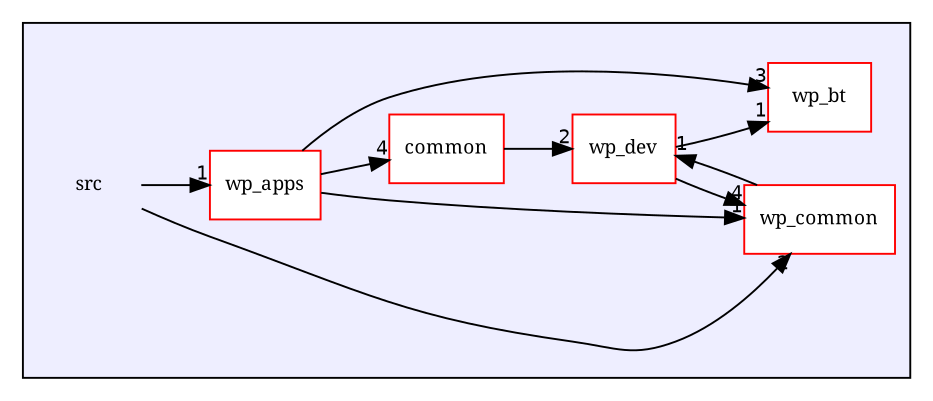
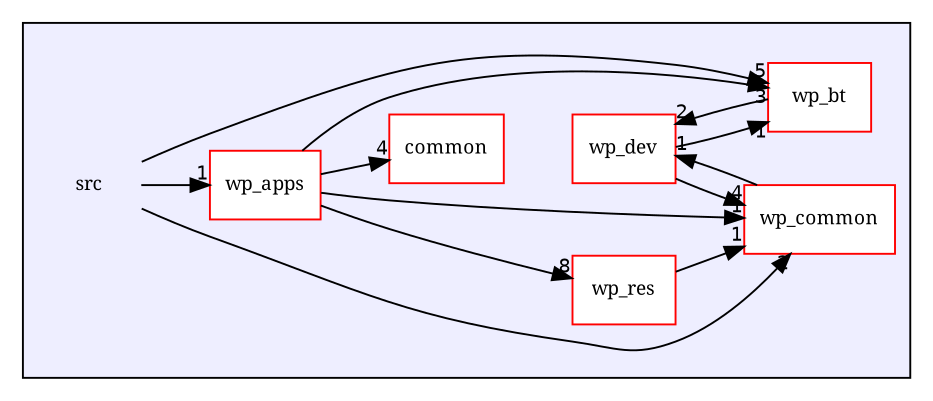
  digraph {
    compound=true
    fontname="Noto Serif"
    rankdir=LR
    node [fontname="Noto Serif" fontsize=10 shape=box color=red fillcolor=white style=filled]
    edge [fontname="Noto Serif" headlabel=1 labeldistance=1.5 labelfontname=Helvetica labelfontsize=10]
    n1 [label=src shape=plaintext color="" fillcolor="" style=""]
    n2 [label=common]
    n3 [label=wp_apps]
    n4 [label=wp_bt]
    n5 [label=wp_common]
    n6 [label=wp_dev]
+   n7 [label=wp_res]
    subgraph cluster_1 {
      bgcolor="#eeeeff"
      pencolor=black
      n1
      n2
      n3
      n4
      n5
      n6
+     n7
    }
    n1 -> n3
+   n1 -> n4 [headlabel=5]
    n1 -> n5 [headlabel=2]
    n3 -> n2 [headlabel=4]
    n3 -> n4 [headlabel=3]
    n3 -> n5
-   n2 -> n6 [headlabel=2]
+   n3 -> n7 [headlabel=8]
+   n4 -> n6 [headlabel=2]
    n5 -> n6
    n6 -> n4
    n6 -> n5 [headlabel=4]
+   n7 -> n5
  }
